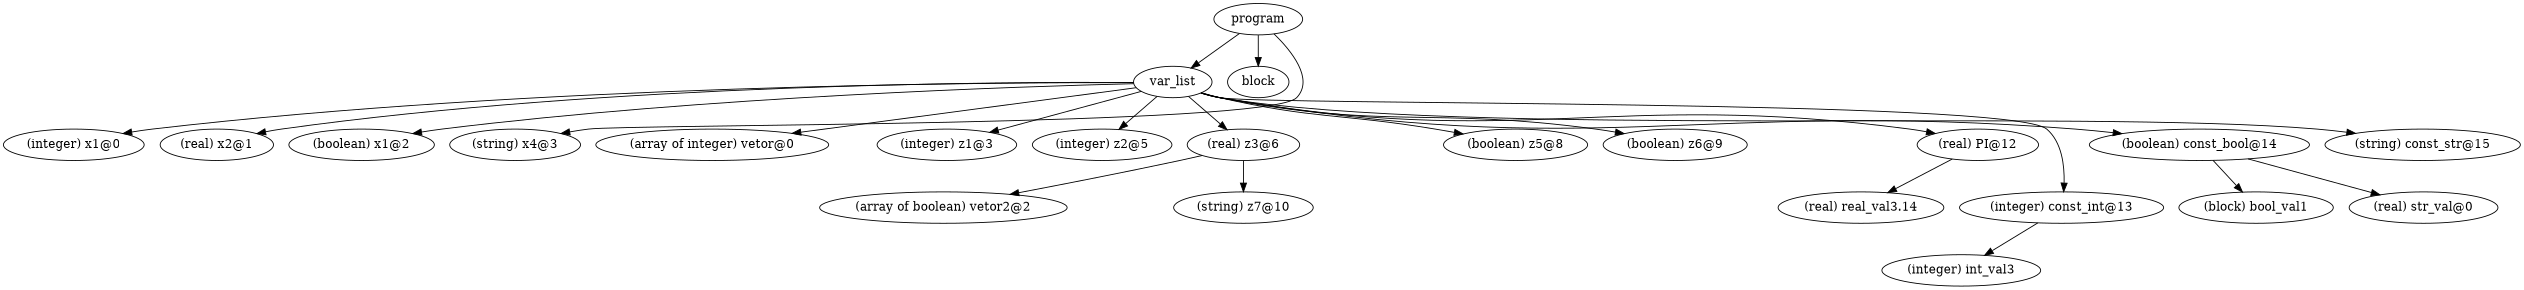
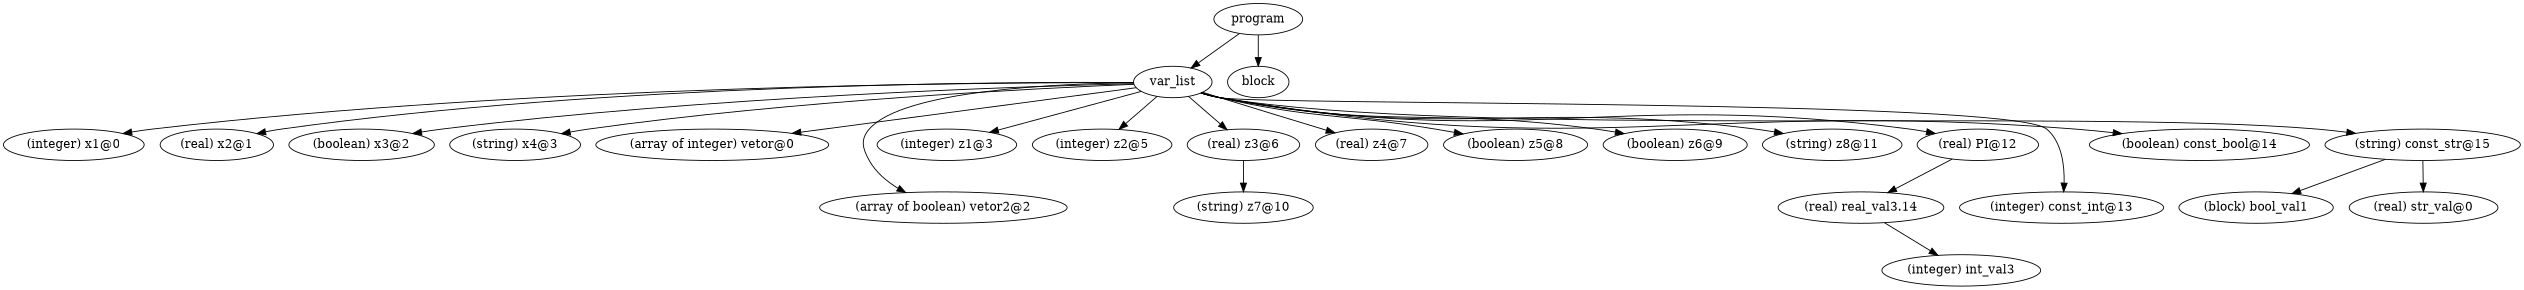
  digraph {
    ordering=out
    n1 [label=program]
    n2 [label=var_list]
    n3 [label=block]
    n4 [label="(integer) x1@0"]
    n5 [label="(real) x2@1"]
-   n6 [label="(boolean) x1@2"]
+   n6 [label="(boolean) x3@2"]
    n7 [label="(string) x4@3"]
    n8 [label="(array of integer) vetor@0"]
    n9 [label="(array of boolean) vetor2@2"]
    n10 [label="(integer) z1@3"]
    n11 [label="(integer) z2@5"]
    n12 [label="(real) z3@6"]
+   n13 [label="(real) z4@7"]
    n14 [label="(boolean) z5@8"]
    n15 [label="(boolean) z6@9"]
+   n16 [label="(string) z8@11"]
    n17 [label="(real) PI@12"]
    n18 [label="(integer) const_int@13"]
    n19 [label="(boolean) const_bool@14"]
    n20 [label="(string) const_str@15"]
    n21 [label="(string) z7@10"]
    n22 [label="(real) real_val3.14"]
    n23 [label="(integer) int_val3"]
    n24 [label="(block) bool_val1"]
    n25 [label="(real) str_val@0"]
    n1 -> n2
    n1 -> n3
    n2 -> n4
    n2 -> n5
    n2 -> n6
-   n1 -> n7
+   n2 -> n7
    n2 -> n8
-   n12 -> n9
+   n2 -> n9
    n2 -> n10
    n2 -> n11
    n2 -> n12
+   n2 -> n13
    n2 -> n14
    n2 -> n15
+   n2 -> n16
    n2 -> n17
    n2 -> n18
    n2 -> n19
    n2 -> n20
    n12 -> n21
    n17 -> n22
-   n18 -> n23
-   n19 -> n24
-   n19 -> n25
+   n22 -> n23
+   n20 -> n24
+   n20 -> n25
  }
